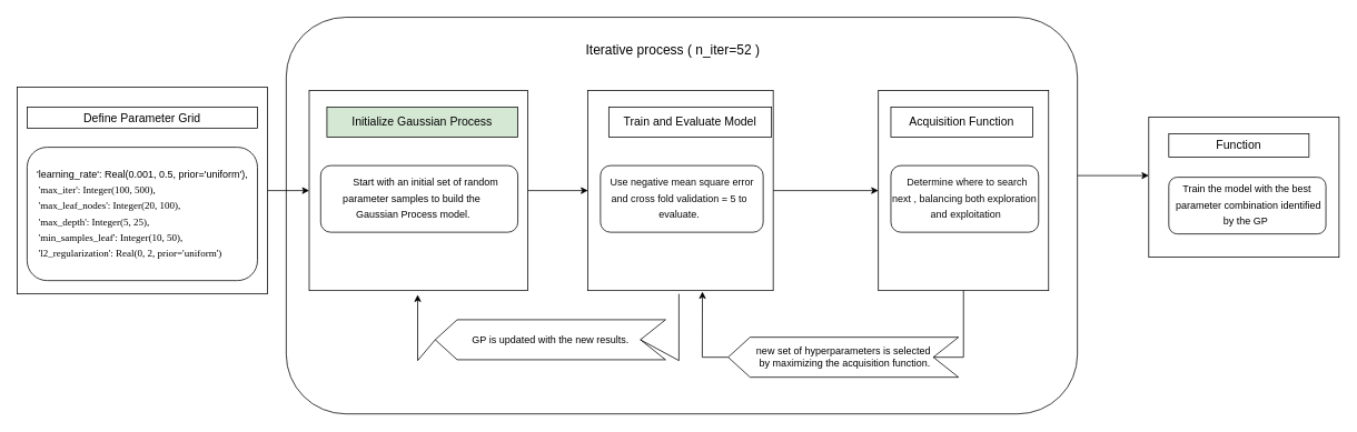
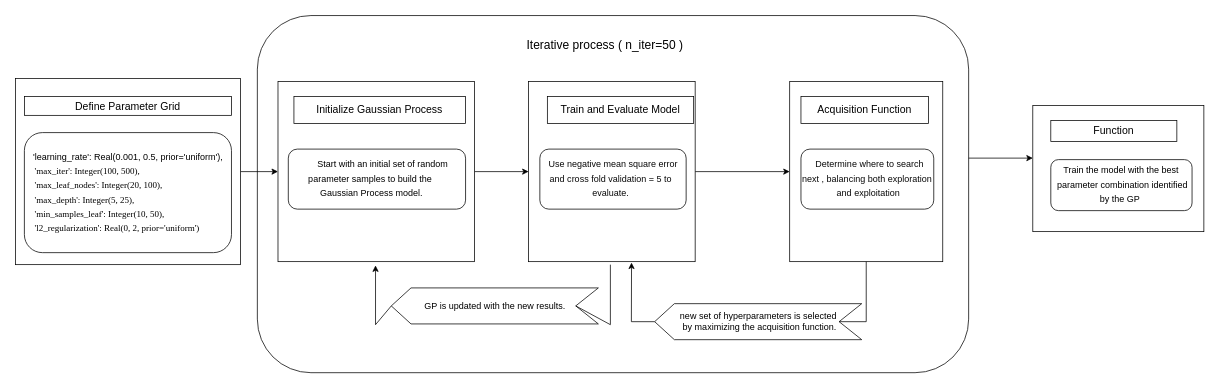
  <mxCell id="0" />
  <mxCell id="1" parent="0" />
  <mxCell id="2" value="" style="rounded=1;whiteSpace=wrap;html=1;" vertex="1" parent="1"><mxGeometry x="342.5" y="20" width="948" height="476" as="geometry" /></mxCell>
  <mxCell id="3" value="" style="edgeStyle=orthogonalEdgeStyle;rounded=0;orthogonalLoop=1;jettySize=auto;html=1;" parent="1" source="4" target="8" edge="1"><mxGeometry relative="1" as="geometry" /></mxCell>
  <mxCell id="4" value="" style="rounded=0;whiteSpace=wrap;html=1;" parent="1" vertex="1"><mxGeometry x="20" y="104" width="300" height="248" as="geometry" /></mxCell>
  <mxCell id="5" value="&lt;font style=&quot;font-size: 14px;&quot;&gt;Define Parameter Grid&lt;/font&gt;" style="rounded=0;whiteSpace=wrap;html=1;" parent="1" vertex="1"><mxGeometry x="32" y="128" width="276" height="25" as="geometry" /></mxCell>
  <mxCell id="6" value="&lt;div style=&quot;line-height: 19px; white-space: pre; font-size: 13px;&quot;&gt;&lt;p style=&quot;background-color: rgb(31, 31, 31); color: rgb(204, 204, 204);&quot;&gt;&lt;/p&gt;&lt;p style=&quot;&quot;&gt;&lt;/p&gt;&lt;div style=&quot;&quot;&gt;&lt;div style=&quot;line-height: 19px; font-size: 12px;&quot;&gt;&lt;p style=&quot;&quot;&gt;&lt;/p&gt;&lt;div style=&quot;text-align: justify;&quot;&gt;&lt;span style=&quot;background-color: rgb(255, 255, 255);&quot;&gt;   'learning_rate': Real(0.001, 0.5, prior='uniform'),&lt;/span&gt;&lt;/div&gt;&lt;span style=&quot;background-color: rgb(255, 255, 255);&quot;&gt;&lt;div style=&quot;text-align: justify;&quot;&gt;&lt;span style=&quot;font-family: ioStfBAkOIASzjVcxTaC;&quot;&gt;&amp;nbsp; &amp;nbsp; 'max_iter': Integer(100, 500),&lt;/span&gt;&lt;/div&gt;&lt;font style=&quot;font-size: 12px;&quot; face=&quot;ioStfBAkOIASzjVcxTaC&quot;&gt;&lt;div style=&quot;text-align: justify;&quot;&gt;&amp;nbsp; &amp;nbsp; 'max_leaf_nodes': Integer(20, 100),&lt;/div&gt;&lt;/font&gt;&lt;font style=&quot;font-size: 12px;&quot; face=&quot;ioStfBAkOIASzjVcxTaC&quot;&gt;&lt;div style=&quot;text-align: justify;&quot;&gt;&amp;nbsp; &amp;nbsp; 'max_depth': Integer(5, 25),&lt;/div&gt;&lt;/font&gt;&lt;font style=&quot;font-size: 12px;&quot; face=&quot;ioStfBAkOIASzjVcxTaC&quot;&gt;&lt;div style=&quot;text-align: justify;&quot;&gt;&amp;nbsp; &amp;nbsp; 'min_samples_leaf': Integer(10, 50),&lt;/div&gt;&lt;/font&gt;&lt;font style=&quot;font-size: 12px;&quot; face=&quot;ioStfBAkOIASzjVcxTaC&quot;&gt;&lt;div style=&quot;text-align: justify;&quot;&gt;&amp;nbsp; &amp;nbsp; 'l2_regularization': Real(0, 2, prior='uniform')&lt;/div&gt;&lt;/font&gt;&lt;/span&gt;&lt;p&gt;&lt;/p&gt;&lt;/div&gt;&lt;/div&gt;&lt;p&gt;&lt;/p&gt;&lt;p style=&quot;background-color: rgb(31, 31, 31); color: rgb(204, 204, 204);&quot;&gt;&lt;/p&gt;&lt;/div&gt;" style="rounded=1;whiteSpace=wrap;html=1;align=left;fillColor=none;" parent="1" vertex="1"><mxGeometry x="32" y="176" width="276" height="160" as="geometry" /></mxCell>
  <mxCell id="7" value="" style="edgeStyle=orthogonalEdgeStyle;rounded=0;orthogonalLoop=1;jettySize=auto;html=1;" parent="1" source="8" target="12" edge="1"><mxGeometry relative="1" as="geometry" /></mxCell>
  <mxCell id="8" value="" style="rounded=0;whiteSpace=wrap;html=1;" parent="1" vertex="1"><mxGeometry x="370" y="108" width="262" height="240" as="geometry" /></mxCell>
- <mxCell id="9" value="&lt;font style=&quot;font-size: 14px;&quot;&gt;Initialize Gaussian Process&lt;/font&gt;" style="rounded=0;whiteSpace=wrap;html=1;fillColor=#d5e8d4;" parent="1" vertex="1"><mxGeometry x="391.25" y="128" width="228.75" height="36" as="geometry" /></mxCell>
+ <mxCell id="9" value="&lt;font style=&quot;font-size: 14px;&quot;&gt;Initialize Gaussian Process&lt;/font&gt;" style="rounded=0;whiteSpace=wrap;html=1;" parent="1" vertex="1"><mxGeometry x="391.25" y="128" width="228.75" height="36" as="geometry" /></mxCell>
  <mxCell id="10" value="&lt;div style=&quot;line-height: 19px; white-space: pre;&quot;&gt;&lt;p style=&quot;background-color: rgb(31, 31, 31); color: rgb(204, 204, 204);&quot;&gt;&lt;/p&gt;&lt;p style=&quot;&quot;&gt;&lt;/p&gt;&lt;div style=&quot;text-align: center;&quot;&gt;           Start with an initial set of random &lt;/div&gt;&lt;div style=&quot;text-align: center;&quot;&gt;parameter samples to build the&lt;/div&gt;&lt;div style=&quot;text-align: center;&quot;&gt; Gaussian Process model.&lt;br&gt;&lt;/div&gt;&lt;p&gt;&lt;/p&gt;&lt;p style=&quot;background-color: rgb(31, 31, 31); color: rgb(204, 204, 204);&quot;&gt;&lt;/p&gt;&lt;/div&gt;" style="rounded=1;whiteSpace=wrap;html=1;align=left;fillColor=none;" parent="1" vertex="1"><mxGeometry x="383.75" y="198" width="236.25" height="80" as="geometry" /></mxCell>
  <mxCell id="11" style="edgeStyle=orthogonalEdgeStyle;rounded=0;orthogonalLoop=1;jettySize=auto;html=1;exitX=1;exitY=0.5;exitDx=0;exitDy=0;entryX=0;entryY=0.5;entryDx=0;entryDy=0;" parent="1" source="12" target="15" edge="1"><mxGeometry relative="1" as="geometry" /></mxCell>
  <mxCell id="12" value="" style="rounded=0;whiteSpace=wrap;html=1;" parent="1" vertex="1"><mxGeometry x="704" y="108" width="222" height="240" as="geometry" /></mxCell>
  <mxCell id="13" value="&lt;font style=&quot;font-size: 14px;&quot;&gt;Train and Evaluate Model&lt;/font&gt;" style="rounded=0;whiteSpace=wrap;html=1;" parent="1" vertex="1"><mxGeometry x="729" y="128" width="195" height="36" as="geometry" /></mxCell>
  <mxCell id="14" value="&lt;div style=&quot;line-height: 19px; white-space: pre;&quot;&gt;&lt;p style=&quot;background-color: rgb(31, 31, 31); color: rgb(204, 204, 204);&quot;&gt;&lt;/p&gt;&lt;p style=&quot;&quot;&gt;&lt;/p&gt;&lt;div style=&quot;text-align: center;&quot;&gt;&lt;font style=&quot;font-size: 12px;&quot; color=&quot;#0a0a0a&quot;&gt;   Use negative mean square error &lt;/font&gt;&lt;/div&gt;&lt;div style=&quot;text-align: center;&quot;&gt;&lt;font color=&quot;#0a0a0a&quot;&gt;and cross fold validation = 5 to&lt;/font&gt;&lt;/div&gt;&lt;div style=&quot;text-align: center;&quot;&gt;&lt;font color=&quot;#0a0a0a&quot;&gt;evaluate.&lt;/font&gt;&lt;/div&gt;&lt;p&gt;&lt;/p&gt;&lt;p style=&quot;background-color: rgb(31, 31, 31); color: rgb(204, 204, 204);&quot;&gt;&lt;/p&gt;&lt;/div&gt;" style="rounded=1;whiteSpace=wrap;html=1;align=left;fillColor=none;" parent="1" vertex="1"><mxGeometry x="719" y="198" width="195" height="80" as="geometry" /></mxCell>
  <mxCell id="15" value="" style="rounded=0;whiteSpace=wrap;html=1;" parent="1" vertex="1"><mxGeometry x="1052" y="108" width="204" height="240" as="geometry" /></mxCell>
  <mxCell id="16" value="&lt;font style=&quot;font-size: 14px;&quot;&gt;Acquisition Function&lt;/font&gt;" style="rounded=0;whiteSpace=wrap;html=1;" parent="1" vertex="1"><mxGeometry x="1067" y="128" width="170" height="36" as="geometry" /></mxCell>
  <mxCell id="17" value="&lt;div style=&quot;line-height: 19px; white-space: pre;&quot;&gt;&lt;p style=&quot;background-color: rgb(31, 31, 31); color: rgb(204, 204, 204);&quot;&gt;&lt;/p&gt;&lt;p style=&quot;&quot;&gt;&lt;/p&gt;&lt;div style=&quot;text-align: center;&quot;&gt;&lt;font color=&quot;#0a0a0a&quot;&gt;   Determine where to search &lt;/font&gt;&lt;/div&gt;&lt;div style=&quot;text-align: center;&quot;&gt;&lt;font color=&quot;#0a0a0a&quot;&gt;next , balancing both exploration&lt;/font&gt;&lt;/div&gt;&lt;div style=&quot;text-align: center;&quot;&gt;&lt;font color=&quot;#0a0a0a&quot;&gt; and exploitation&lt;/font&gt;&lt;/div&gt;&lt;p&gt;&lt;/p&gt;&lt;p style=&quot;background-color: rgb(31, 31, 31); color: rgb(204, 204, 204);&quot;&gt;&lt;/p&gt;&lt;/div&gt;" style="rounded=1;whiteSpace=wrap;html=1;align=left;fillColor=none;" parent="1" vertex="1"><mxGeometry x="1067" y="198" width="177" height="80" as="geometry" /></mxCell>
  <mxCell id="18" value="new set of hyperparameters is selected&lt;div&gt;&amp;nbsp;by maximizing the acquisition function.&lt;/div&gt;" style="html=1;shadow=0;dashed=0;align=center;verticalAlign=middle;shape=mxgraph.arrows2.arrow;dy=0;dx=26.29;flipH=1;notch=30.14;" vertex="1" parent="1"><mxGeometry x="872" y="404" width="276" height="48" as="geometry" /></mxCell>
  <mxCell id="19" value="" style="endArrow=classic;html=1;rounded=0;entryX=0.618;entryY=1.005;entryDx=0;entryDy=0;exitX=1;exitY=0.5;exitDx=0;exitDy=0;exitPerimeter=0;entryPerimeter=0;" edge="1" parent="1" source="18" target="12"><mxGeometry width="50" height="50" relative="1" as="geometry"><mxPoint x="608" y="418" as="sourcePoint" /><mxPoint x="658" y="368" as="targetPoint" /><Array as="points"><mxPoint x="841" y="428" /></Array></mxGeometry></mxCell>
  <mxCell id="20" value="" style="endArrow=none;html=1;rounded=0;entryX=0.5;entryY=1;entryDx=0;entryDy=0;exitX=0;exitY=0.5;exitDx=30.14;exitDy=0;exitPerimeter=0;" edge="1" parent="1" source="18" target="15"><mxGeometry width="50" height="50" relative="1" as="geometry"><mxPoint x="608" y="418" as="sourcePoint" /><mxPoint x="658" y="368" as="targetPoint" /><Array as="points"><mxPoint x="1154" y="428" /></Array></mxGeometry></mxCell>
  <mxCell id="21" value="GP is updated with the new results&lt;span style=&quot;background-color: initial;&quot;&gt;.&lt;/span&gt;" style="html=1;shadow=0;dashed=0;align=center;verticalAlign=middle;shape=mxgraph.arrows2.arrow;dy=0;dx=26.29;flipH=1;notch=30.14;" vertex="1" parent="1"><mxGeometry x="521" y="383" width="276" height="48" as="geometry" /></mxCell>
  <mxCell id="22" value="" style="endArrow=classic;html=1;rounded=0;entryX=0.618;entryY=1.005;entryDx=0;entryDy=0;exitX=1;exitY=0.5;exitDx=0;exitDy=0;exitPerimeter=0;entryPerimeter=0;" edge="1" parent="1" source="21"><mxGeometry width="50" height="50" relative="1" as="geometry"><mxPoint x="267" y="422" as="sourcePoint" /><mxPoint x="500" y="353" as="targetPoint" /><Array as="points"><mxPoint x="500" y="432" /></Array></mxGeometry></mxCell>
  <mxCell id="23" value="" style="endArrow=none;html=1;rounded=0;entryX=0.5;entryY=1;entryDx=0;entryDy=0;exitX=0;exitY=0.5;exitDx=30.14;exitDy=0;exitPerimeter=0;" edge="1" parent="1" source="21"><mxGeometry width="50" height="50" relative="1" as="geometry"><mxPoint x="267" y="422" as="sourcePoint" /><mxPoint x="813" y="352" as="targetPoint" /><Array as="points"><mxPoint x="813" y="432" /></Array></mxGeometry></mxCell>
- <mxCell id="24" value="&lt;font style=&quot;font-size: 16px;&quot;&gt;Iterative process ( n_iter=52 )&lt;/font&gt;" style="text;html=1;align=center;verticalAlign=middle;whiteSpace=wrap;rounded=0;" vertex="1" parent="1"><mxGeometry x="644" y="44" width="324" height="30" as="geometry" /></mxCell>
+ <mxCell id="24" value="&lt;font style=&quot;font-size: 16px;&quot;&gt;Iterative process ( n_iter=50 )&lt;/font&gt;" style="text;html=1;align=center;verticalAlign=middle;whiteSpace=wrap;rounded=0;" vertex="1" parent="1"><mxGeometry x="644" y="44" width="324" height="30" as="geometry" /></mxCell>
  <mxCell id="25" value="" style="endArrow=classic;html=1;rounded=0;" edge="1" parent="1"><mxGeometry width="50" height="50" relative="1" as="geometry"><mxPoint x="1290.5" y="210" as="sourcePoint" /><mxPoint x="1376" y="210" as="targetPoint" /></mxGeometry></mxCell>
  <mxCell id="26" value="" style="rounded=0;whiteSpace=wrap;html=1;" vertex="1" parent="1"><mxGeometry x="1376" y="140" width="228" height="168" as="geometry" /></mxCell>
  <mxCell id="27" value="&lt;font style=&quot;font-size: 14px;&quot;&gt;Function&lt;/font&gt;" style="rounded=0;whiteSpace=wrap;html=1;" vertex="1" parent="1"><mxGeometry x="1400" y="160" width="168" height="28" as="geometry" /></mxCell>
  <mxCell id="28" value="&lt;div style=&quot;line-height: 19px; white-space: pre;&quot;&gt;&lt;p style=&quot;background-color: rgb(31, 31, 31); color: rgb(204, 204, 204);&quot;&gt;&lt;/p&gt;&lt;p style=&quot;&quot;&gt;&lt;/p&gt;&lt;div style=&quot;text-align: center;&quot;&gt;  Train the model with the best &lt;/div&gt;&lt;div style=&quot;text-align: center;&quot;&gt;  parameter combination identified&lt;/div&gt;&lt;div style=&quot;text-align: center;&quot;&gt;by the GP&lt;/div&gt;&lt;p&gt;&lt;/p&gt;&lt;p style=&quot;background-color: rgb(31, 31, 31); color: rgb(204, 204, 204);&quot;&gt;&lt;/p&gt;&lt;/div&gt;" style="rounded=1;whiteSpace=wrap;html=1;align=left;fillColor=none;" vertex="1" parent="1"><mxGeometry x="1400" y="212" width="188.25" height="68" as="geometry" /></mxCell>
